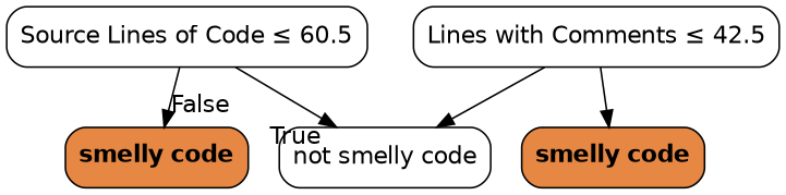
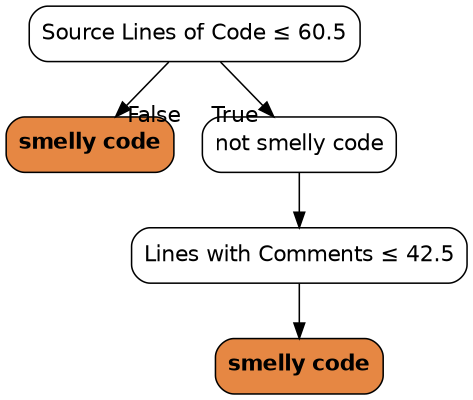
  digraph {
    node [color=black fillcolor="#FFFFFF" fontname=helvetica shape=box style="filled, rounded"]
    edge [fontname=helvetica]
    n1 [label=<Source Lines of Code &le; 60.5>]
    n2 [fillcolor="#e68743" label=<<b>smelly code</b>>]
    n3 [label=<not smelly code>]
    n4 [label=<Lines with Comments &le; 42.5>]
    n5 [fillcolor="#e68743" label=<<b>smelly code</b>>]
    n1 -> n2 [headlabel=False labelangle=-45 labeldistance=2.5]
    n1 -> n3 [headlabel=True labelangle=45 labeldistance=2.5]
-   n4 -> n3
+   n3 -> n4
    n4 -> n5
  }
